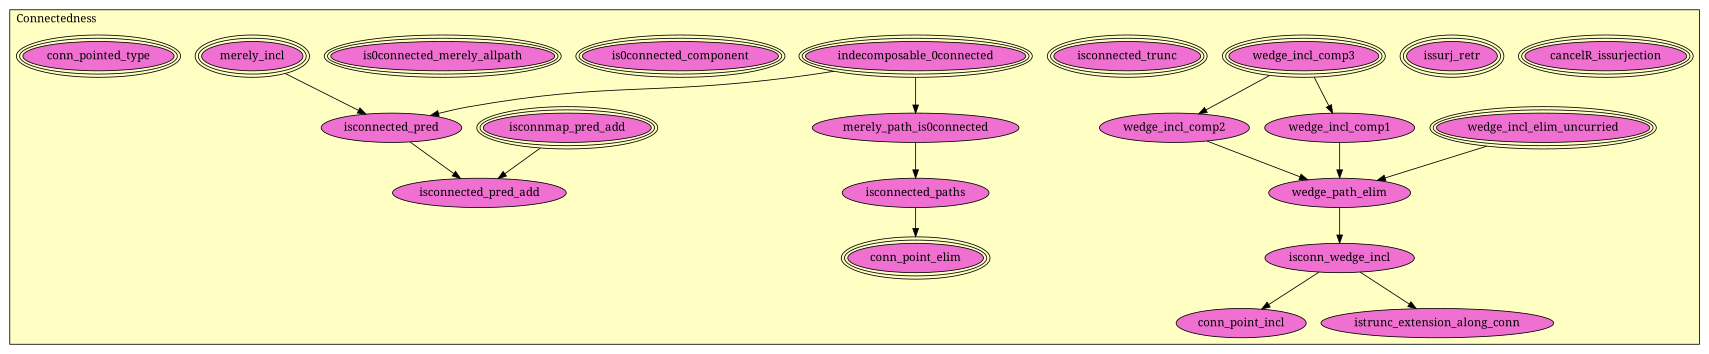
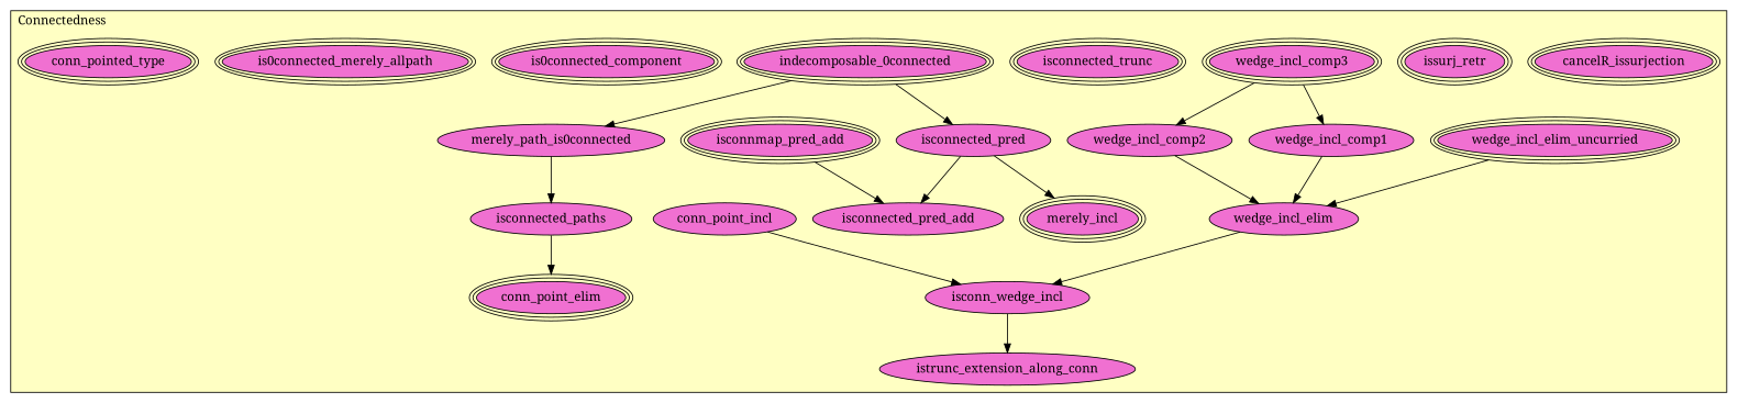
  digraph {
    fontname="Noto Serif"
    node [fillcolor="#F070D1" fontname="Noto Serif" peripheries=3 style=filled]
    edge [fontname="Noto Serif"]
    n1 [label=cancelR_issurjection]
    n2 [label=issurj_retr]
    n3 [label=wedge_incl_elim_uncurried]
    n4 [label=wedge_incl_comp3]
    n5 [label=wedge_incl_comp2 peripheries=""]
    n6 [label=wedge_incl_comp1 peripheries=""]
-   n7 [label=wedge_path_elim peripheries=""]
+   n7 [label=wedge_incl_elim peripheries=""]
    n8 [label=isconn_wedge_incl peripheries=""]
    n9 [label=isconnected_trunc]
    n10 [label=indecomposable_0connected]
    n11 [label=is0connected_component]
    n12 [label=is0connected_merely_allpath]
    n13 [label=merely_path_is0connected peripheries=""]
    n14 [label=isconnmap_pred_add]
    n15 [label=isconnected_pred_add peripheries=""]
    n16 [label=merely_incl]
    n17 [label=isconnected_pred peripheries=""]
    n18 [label=conn_point_elim]
    n19 [label=conn_point_incl peripheries=""]
    n20 [label=conn_pointed_type]
    n21 [label=isconnected_paths peripheries=""]
    n22 [label=istrunc_extension_along_conn peripheries=""]
    subgraph cluster_1 {
      fillcolor="#FFFFC3"
      label=Connectedness
      labeljust=l
      style=filled
      n1
      n2
      n3
      n4
      n5
      n6
      n7
      n8
      n9
      n10
      n11
      n12
      n13
      n14
      n15
      n16
      n17
      n18
      n19
      n20
      n21
      n22
    }
    n3 -> n7
    n4 -> n5
    n4 -> n6
    n5 -> n7
    n6 -> n7
    n7 -> n8
-   n8 -> n19
+   n19 -> n8
    n8 -> n22
    n10 -> n13
    n10 -> n17
    n13 -> n21
    n14 -> n15
-   n16 -> n17
+   n17 -> n16
    n17 -> n15
    n21 -> n18
  }
